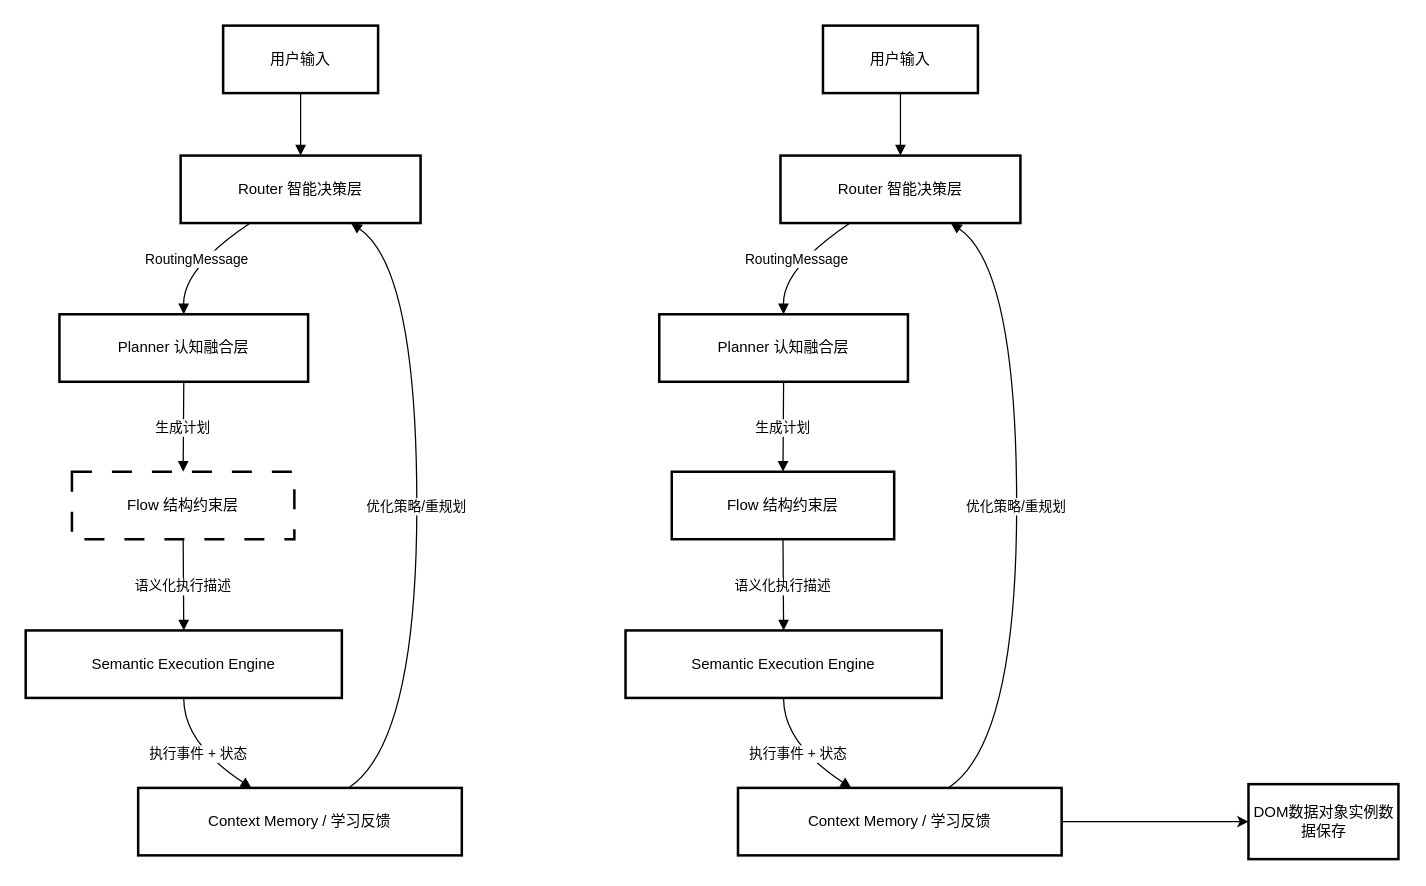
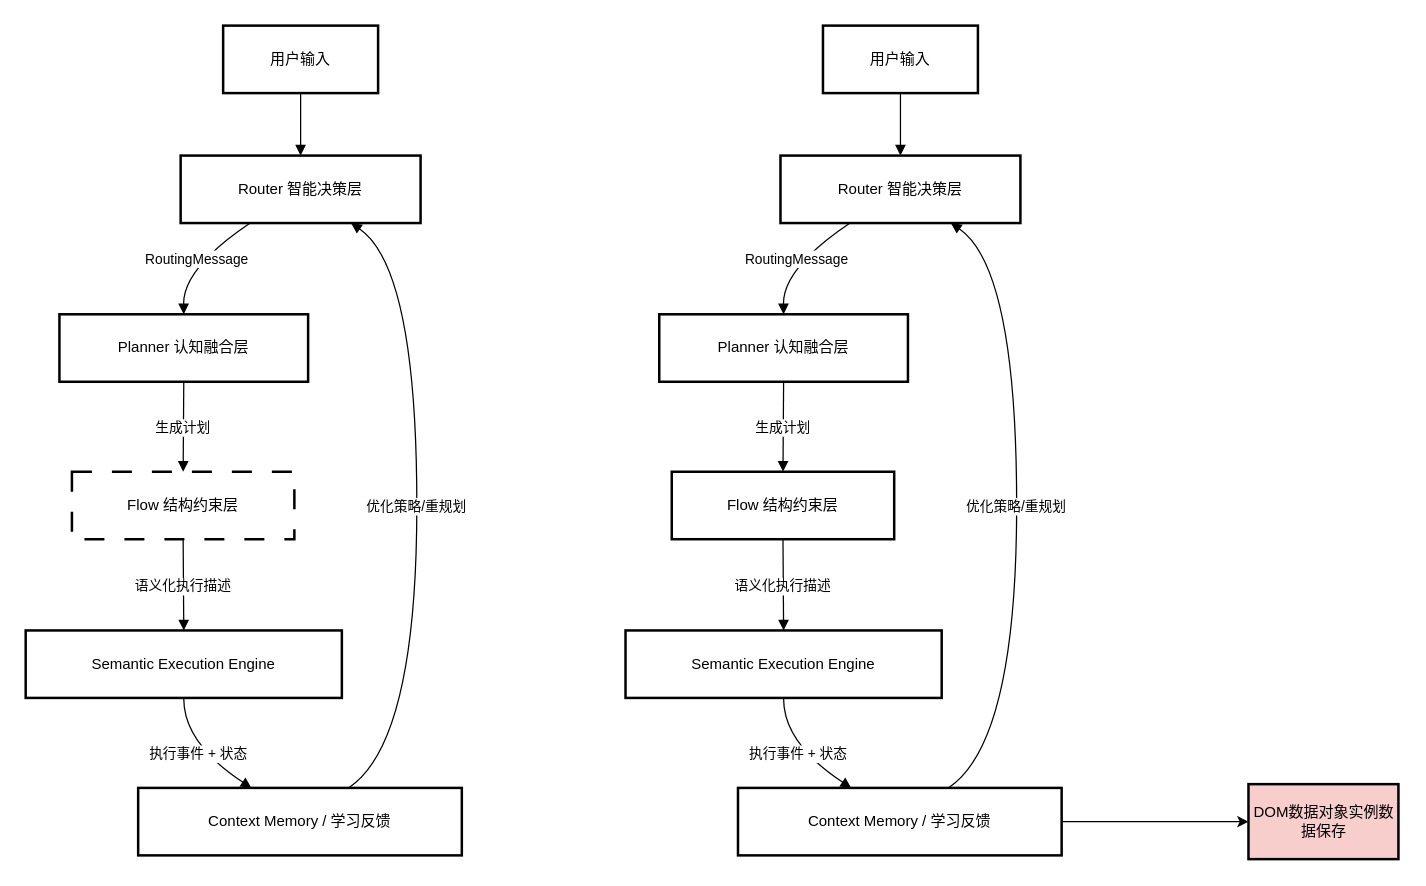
  <mxCell id="0" />
  <mxCell id="1" parent="0" />
  <mxCell id="2" value="Flow 结构约束层" style="whiteSpace=wrap;strokeWidth=2;dashed=1;dashPattern=8 8;" vertex="1" parent="1"><mxGeometry x="57" y="377" width="178" height="54" as="geometry" /></mxCell>
  <mxCell id="3" value="用户输入" style="whiteSpace=wrap;strokeWidth=2;" vertex="1" parent="1"><mxGeometry x="178" y="20" width="124" height="54" as="geometry" /></mxCell>
  <mxCell id="4" value="Router 智能决策层" style="whiteSpace=wrap;strokeWidth=2;" vertex="1" parent="1"><mxGeometry x="144" y="124" width="192" height="54" as="geometry" /></mxCell>
  <mxCell id="5" value="Planner 认知融合层" style="whiteSpace=wrap;strokeWidth=2;" vertex="1" parent="1"><mxGeometry x="47" y="251" width="199" height="54" as="geometry" /></mxCell>
  <mxCell id="6" value="Semantic Execution Engine" style="whiteSpace=wrap;strokeWidth=2;" vertex="1" parent="1"><mxGeometry x="20" y="504" width="253" height="54" as="geometry" /></mxCell>
  <mxCell id="7" value="Context Memory / 学习反馈" style="whiteSpace=wrap;strokeWidth=2;" vertex="1" parent="1"><mxGeometry x="110" y="630" width="259" height="54" as="geometry" /></mxCell>
  <mxCell id="8" value="" style="curved=1;startArrow=none;endArrow=block;exitX=0.5;exitY=1;entryX=0.5;entryY=0;rounded=0;" edge="1" parent="1" source="3" target="4"><mxGeometry relative="1" as="geometry"><Array as="points" /></mxGeometry></mxCell>
  <mxCell id="9" value="RoutingMessage" style="curved=1;startArrow=none;endArrow=block;exitX=0.29;exitY=1;entryX=0.5;entryY=-0.01;rounded=0;" edge="1" parent="1" source="4" target="5"><mxGeometry relative="1" as="geometry"><Array as="points"><mxPoint x="146" y="214" /></Array></mxGeometry></mxCell>
  <mxCell id="10" value="生成计划" style="curved=1;startArrow=none;endArrow=block;exitX=0.5;exitY=0.99;entryX=0.5;entryY=0;rounded=0;" edge="1" parent="1" source="5" target="2"><mxGeometry relative="1" as="geometry"><Array as="points" /></mxGeometry></mxCell>
  <mxCell id="11" value="语义化执行描述" style="curved=1;startArrow=none;endArrow=block;exitX=0.5;exitY=1;entryX=0.5;entryY=-0.01;rounded=0;" edge="1" parent="1" source="2" target="6"><mxGeometry relative="1" as="geometry"><Array as="points" /></mxGeometry></mxCell>
  <mxCell id="12" value="执行事件 + 状态" style="curved=1;startArrow=none;endArrow=block;exitX=0.5;exitY=0.99;entryX=0.35;entryY=0;rounded=0;" edge="1" parent="1" source="6" target="7"><mxGeometry relative="1" as="geometry"><Array as="points"><mxPoint x="146" y="594" /></Array></mxGeometry></mxCell>
  <mxCell id="13" value="优化策略/重规划" style="curved=1;startArrow=none;endArrow=block;exitX=0.65;exitY=0;entryX=0.71;entryY=1;rounded=0;" edge="1" parent="1" source="7" target="4"><mxGeometry relative="1" as="geometry"><Array as="points"><mxPoint x="333" y="594" /><mxPoint x="333" y="214" /></Array></mxGeometry></mxCell>
  <mxCell id="14" value="用户输入" style="whiteSpace=wrap;strokeWidth=2;" vertex="1" parent="1"><mxGeometry x="658" y="20" width="124" height="54" as="geometry" /></mxCell>
  <mxCell id="15" value="Router 智能决策层" style="whiteSpace=wrap;strokeWidth=2;" vertex="1" parent="1"><mxGeometry x="624" y="124" width="192" height="54" as="geometry" /></mxCell>
  <mxCell id="16" value="Planner 认知融合层" style="whiteSpace=wrap;strokeWidth=2;" vertex="1" parent="1"><mxGeometry x="527" y="251" width="199" height="54" as="geometry" /></mxCell>
  <mxCell id="17" value="Flow 结构约束层" style="whiteSpace=wrap;strokeWidth=2;" vertex="1" parent="1"><mxGeometry x="537" y="377" width="178" height="54" as="geometry" /></mxCell>
  <mxCell id="18" value="Semantic Execution Engine" style="whiteSpace=wrap;strokeWidth=2;" vertex="1" parent="1"><mxGeometry x="500" y="504" width="253" height="54" as="geometry" /></mxCell>
  <mxCell id="19" value="" style="edgeStyle=orthogonalEdgeStyle;rounded=0;orthogonalLoop=1;jettySize=auto;html=1;" edge="1" parent="1" source="20" target="27"><mxGeometry relative="1" as="geometry" /></mxCell>
  <mxCell id="20" value="Context Memory / 学习反馈" style="whiteSpace=wrap;strokeWidth=2;" vertex="1" parent="1"><mxGeometry x="590" y="630" width="259" height="54" as="geometry" /></mxCell>
  <mxCell id="21" value="" style="curved=1;startArrow=none;endArrow=block;exitX=0.5;exitY=1;entryX=0.5;entryY=0;rounded=0;" edge="1" parent="1" source="14" target="15"><mxGeometry relative="1" as="geometry"><Array as="points" /></mxGeometry></mxCell>
  <mxCell id="22" value="RoutingMessage" style="curved=1;startArrow=none;endArrow=block;exitX=0.29;exitY=1;entryX=0.5;entryY=-0.01;rounded=0;" edge="1" parent="1" source="15" target="16"><mxGeometry relative="1" as="geometry"><Array as="points"><mxPoint x="626" y="214" /></Array></mxGeometry></mxCell>
  <mxCell id="23" value="生成计划" style="curved=1;startArrow=none;endArrow=block;exitX=0.5;exitY=0.99;entryX=0.5;entryY=0;rounded=0;" edge="1" parent="1" source="16" target="17"><mxGeometry relative="1" as="geometry"><Array as="points" /></mxGeometry></mxCell>
  <mxCell id="24" value="语义化执行描述" style="curved=1;startArrow=none;endArrow=block;exitX=0.5;exitY=1;entryX=0.5;entryY=-0.01;rounded=0;" edge="1" parent="1" source="17" target="18"><mxGeometry relative="1" as="geometry"><Array as="points" /></mxGeometry></mxCell>
  <mxCell id="25" value="执行事件 + 状态" style="curved=1;startArrow=none;endArrow=block;exitX=0.5;exitY=0.99;entryX=0.35;entryY=0;rounded=0;" edge="1" parent="1" source="18" target="20"><mxGeometry relative="1" as="geometry"><Array as="points"><mxPoint x="626" y="594" /></Array></mxGeometry></mxCell>
  <mxCell id="26" value="优化策略/重规划" style="curved=1;startArrow=none;endArrow=block;exitX=0.65;exitY=0;entryX=0.71;entryY=1;rounded=0;" edge="1" parent="1" source="20" target="15"><mxGeometry relative="1" as="geometry"><Array as="points"><mxPoint x="813" y="594" /><mxPoint x="813" y="214" /></Array></mxGeometry></mxCell>
- <mxCell id="27" value="DOM数据对象实例数据保存" style="whiteSpace=wrap;html=1;strokeWidth=2;" vertex="1" parent="1"><mxGeometry x="998.5" y="627" width="120" height="60" as="geometry" /></mxCell>
+ <mxCell id="27" value="DOM数据对象实例数据保存" style="whiteSpace=wrap;html=1;strokeWidth=2;fillColor=#f8cecc;" vertex="1" parent="1"><mxGeometry x="998.5" y="627" width="120" height="60" as="geometry" /></mxCell>
